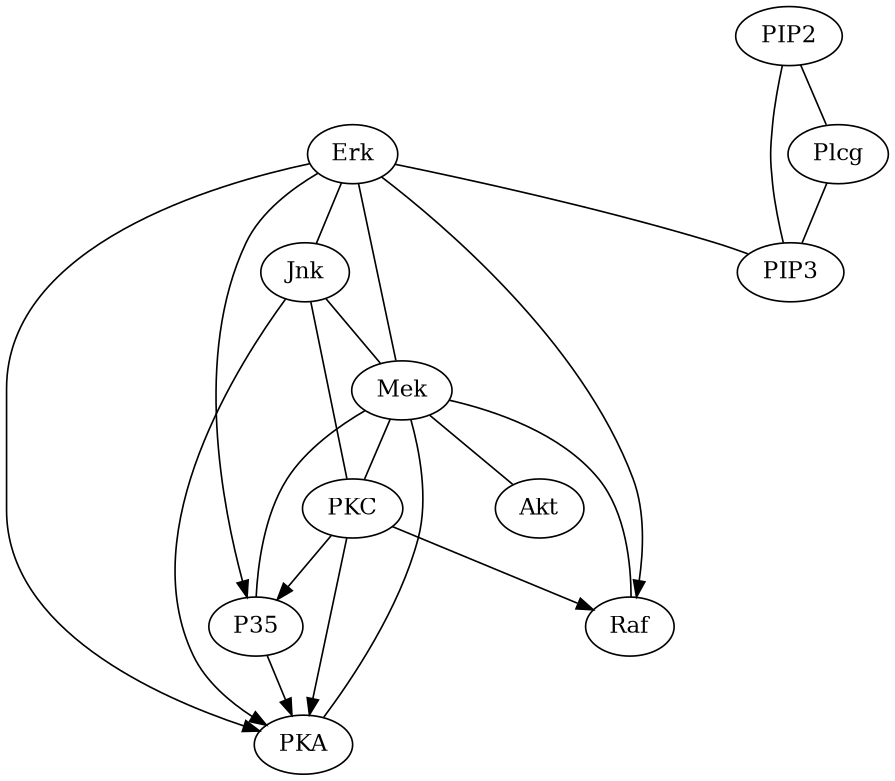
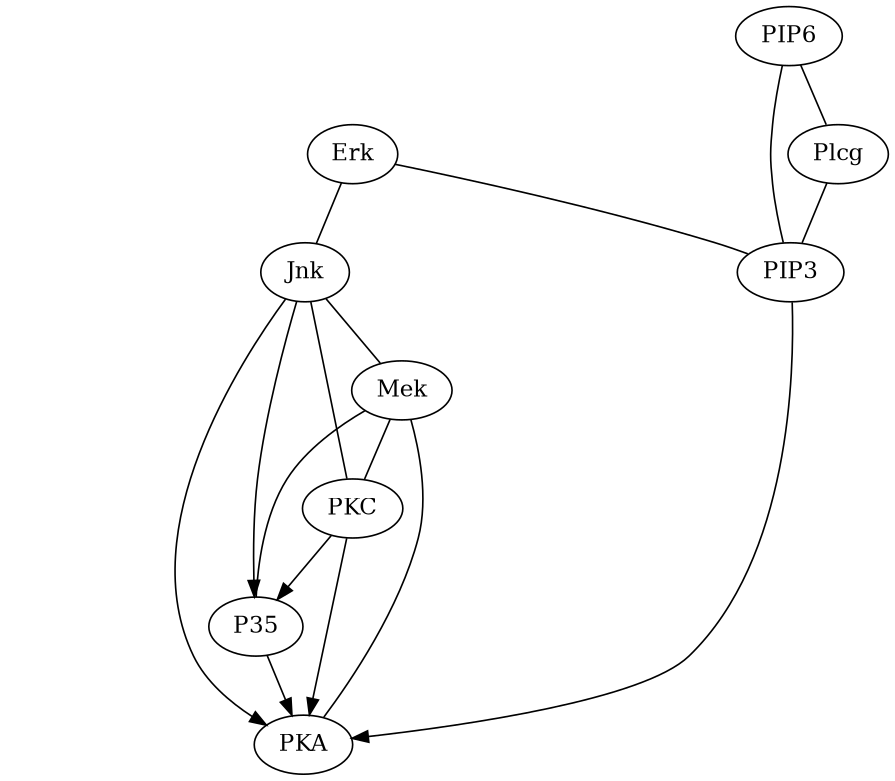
  digraph {
    edge [dir=none]
    Erk
-   Raf
    n3 [label=P35]
    PKA
    Jnk
    Mek
    PIP3
    PKC
-   Akt
-   PIP2
+   PIP2 [label=PIP6]
    Plcg
-   Erk -> Raf [dir=""]
-   Erk -> n3 [dir=""]
-   Erk -> PKA [dir=""]
+   Jnk -> n3 [dir=""]
+   PIP3 -> PKA [dir=""]
    Erk -> Jnk
-   Erk -> Mek
    Erk -> PIP3
    n3 -> PKA [dir=""]
    Jnk -> PKA [dir=""]
    Jnk -> Mek
    Jnk -> PKC
-   Mek -> Raf
    Mek -> n3
    Mek -> PKA
    Mek -> PKC
-   Mek -> Akt
-   PKC -> Raf [dir=""]
    PKC -> n3 [dir=""]
    PKC -> PKA [dir=""]
    PIP2 -> PIP3
    PIP2 -> Plcg
    Plcg -> PIP3
  }
